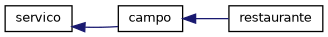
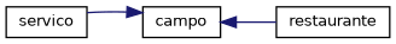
  digraph {
    rankdir=LR
    node [color=black fillcolor=white fontname=Helvetica fontsize=10 shape=record style=filled]
    edge [color=midnightblue dir=back fontname=Helvetica fontsize=10 labelfontname=Helvetica labelfontsize=10 style=solid]
    n1 [height=0.2 label=servico width=0.4]
    n2 [height=0.2 label=campo width=0.4]
    n3 [height=0.2 label=restaurante width=0.4]
-   n1 -> n2
+   n2 -> n1
    n2 -> n3
  }
